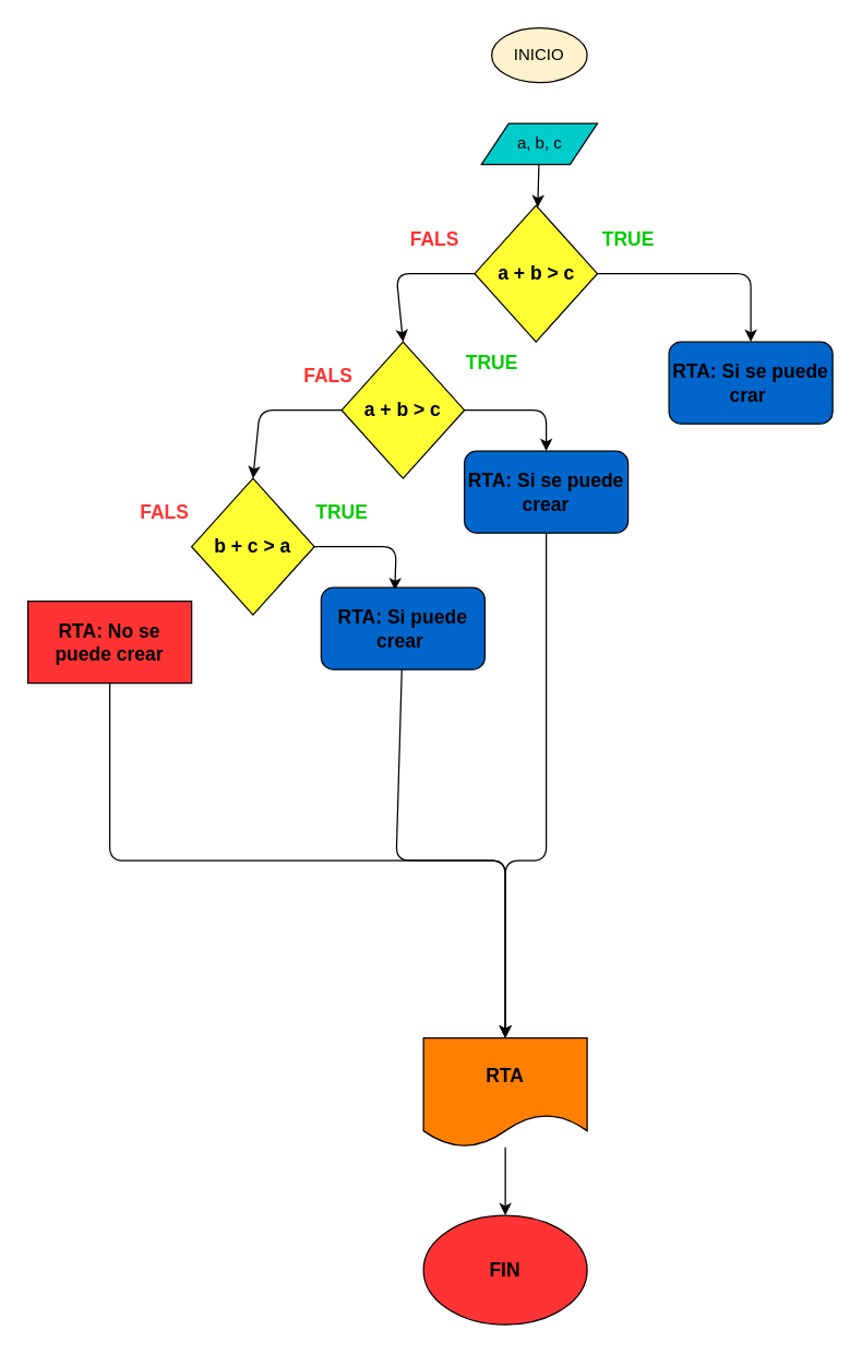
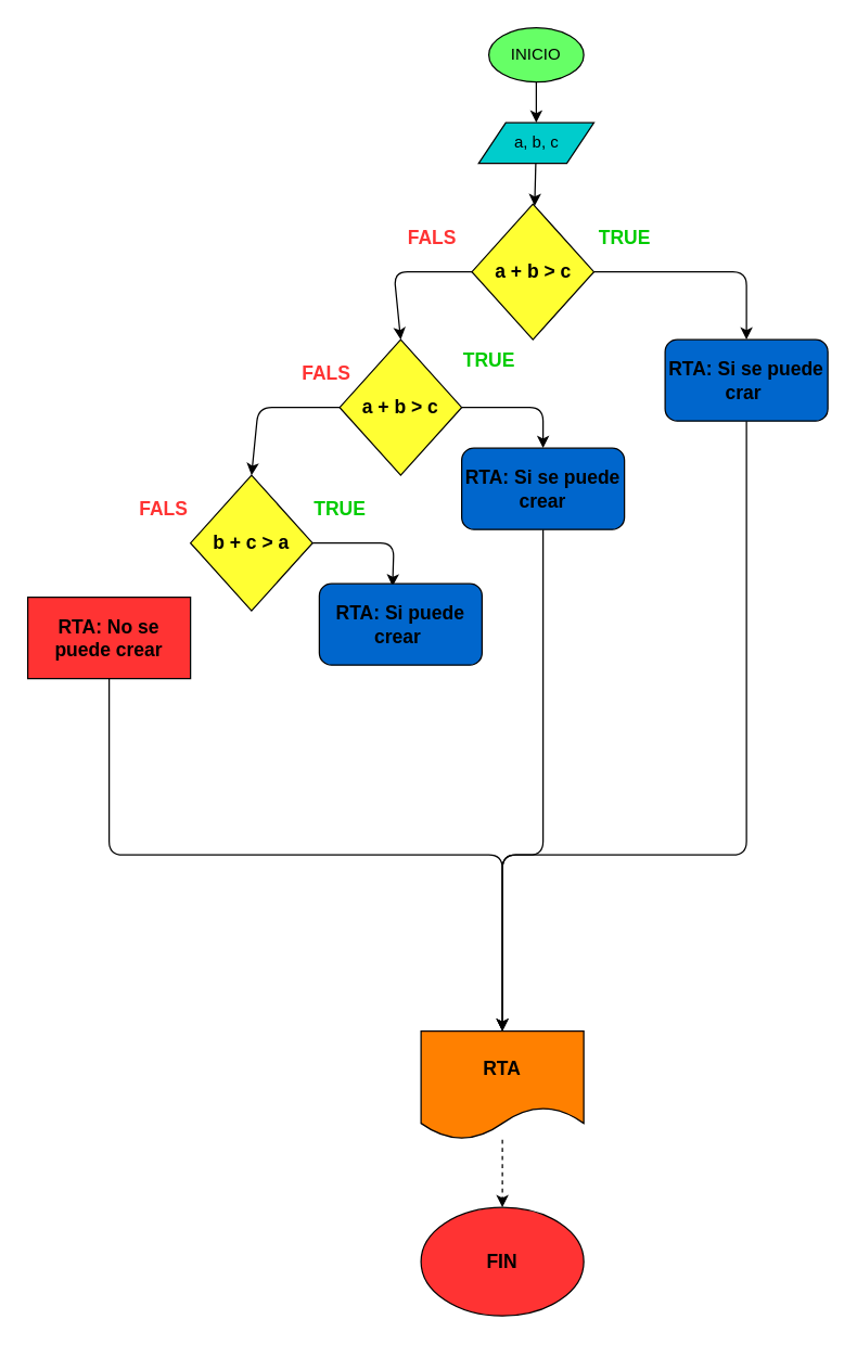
  <mxCell id="0" />
  <mxCell id="1" parent="0" />
- <mxCell id="3" value="INICIO" style="ellipse;whiteSpace=wrap;html=1;fillColor=#fff2cc;" parent="1" vertex="1"><mxGeometry x="360" y="20" width="70" height="40" as="geometry" /></mxCell>
+ <mxCell id="2" value="" style="edgeStyle=none;html=1;" parent="1" source="3" target="5" edge="1"><mxGeometry relative="1" as="geometry" /></mxCell>
+ <mxCell id="3" value="INICIO" style="ellipse;whiteSpace=wrap;html=1;fillColor=#66FF66;" parent="1" vertex="1"><mxGeometry x="360" y="20" width="70" height="40" as="geometry" /></mxCell>
  <mxCell id="4" value="" style="edgeStyle=none;html=1;" edge="1" parent="1" source="5" target="8"><mxGeometry relative="1" as="geometry" /></mxCell>
  <mxCell id="5" value="a, b, c" style="shape=parallelogram;perimeter=parallelogramPerimeter;whiteSpace=wrap;html=1;fixedSize=1;fillColor=#00CCCC;" parent="1" vertex="1"><mxGeometry x="352.5" y="90" width="85" height="30" as="geometry" /></mxCell>
  <mxCell id="6" value="" style="edgeStyle=none;html=1;fontSize=14;fontColor=#000000;" edge="1" parent="1" source="8" target="10"><mxGeometry relative="1" as="geometry"><Array as="points"><mxPoint x="550" y="200" /></Array></mxGeometry></mxCell>
  <mxCell id="7" value="" style="edgeStyle=none;html=1;fontSize=14;fontColor=#000000;entryX=0.5;entryY=0;entryDx=0;entryDy=0;" edge="1" parent="1" source="8" target="13"><mxGeometry relative="1" as="geometry"><mxPoint x="345" y="270" as="targetPoint" /><Array as="points"><mxPoint x="290" y="200" /></Array></mxGeometry></mxCell>
  <mxCell id="8" value="&lt;font style=&quot;font-size: 14px;&quot; color=&quot;#000000&quot;&gt;&lt;b&gt;a + b &amp;gt; c&lt;/b&gt;&lt;/font&gt;" style="rhombus;whiteSpace=wrap;html=1;fillColor=#FFFF33;" vertex="1" parent="1"><mxGeometry x="347.5" y="150" width="90" height="100" as="geometry" /></mxCell>
+ <mxCell id="9" style="edgeStyle=none;html=1;entryX=0.5;entryY=0;entryDx=0;entryDy=0;fontSize=14;fontColor=#FF3333;" edge="1" parent="1" source="10" target="29"><mxGeometry relative="1" as="geometry"><Array as="points"><mxPoint x="550" y="630" /><mxPoint x="370" y="630" /></Array></mxGeometry></mxCell>
  <mxCell id="10" value="&lt;font color=&quot;#000000&quot;&gt;&lt;span style=&quot;font-size: 14px;&quot;&gt;&lt;b&gt;RTA: Si se puede crar&amp;nbsp;&lt;/b&gt;&lt;/span&gt;&lt;/font&gt;" style="rounded=1;whiteSpace=wrap;html=1;fillColor=#0066CC;" vertex="1" parent="1"><mxGeometry x="490" y="250" width="120" height="60" as="geometry" /></mxCell>
  <mxCell id="11" style="edgeStyle=none;html=1;entryX=0.5;entryY=0;entryDx=0;entryDy=0;fontSize=14;fontColor=#000000;" edge="1" parent="1" source="13" target="15"><mxGeometry relative="1" as="geometry"><Array as="points"><mxPoint x="190" y="300" /></Array></mxGeometry></mxCell>
  <mxCell id="12" style="edgeStyle=none;html=1;entryX=0.5;entryY=0;entryDx=0;entryDy=0;fontSize=14;fontColor=#000000;" edge="1" parent="1" source="13" target="17"><mxGeometry relative="1" as="geometry"><Array as="points"><mxPoint x="400" y="300" /></Array></mxGeometry></mxCell>
  <mxCell id="13" value="&lt;font style=&quot;font-size: 14px;&quot; color=&quot;#000000&quot;&gt;&lt;b&gt;a + b &amp;gt; c&lt;/b&gt;&lt;/font&gt;" style="rhombus;whiteSpace=wrap;html=1;fillColor=#FFFF33;" vertex="1" parent="1"><mxGeometry x="250" y="250" width="90" height="100" as="geometry" /></mxCell>
  <mxCell id="14" style="edgeStyle=none;html=1;entryX=0.45;entryY=0.033;entryDx=0;entryDy=0;entryPerimeter=0;fontSize=14;fontColor=#000000;" edge="1" parent="1" source="15" target="19"><mxGeometry relative="1" as="geometry"><Array as="points"><mxPoint x="290" y="400" /></Array></mxGeometry></mxCell>
  <mxCell id="15" value="&lt;b style=&quot;color: rgb(0, 0, 0); font-size: 14px;&quot;&gt;b + c &amp;gt; a&lt;/b&gt;" style="rhombus;whiteSpace=wrap;html=1;fillColor=#FFFF33;" vertex="1" parent="1"><mxGeometry y="350" width="90" height="100" as="geometry" x="140" /></mxCell>
  <mxCell id="16" style="edgeStyle=none;html=1;fontSize=14;fontColor=#FF3333;entryX=0.5;entryY=0;entryDx=0;entryDy=0;" edge="1" parent="1" source="17" target="29"><mxGeometry relative="1" as="geometry"><Array as="points"><mxPoint x="400" y="630" /><mxPoint x="370" y="630" /></Array></mxGeometry></mxCell>
  <mxCell id="17" value="&lt;font color=&quot;#000000&quot;&gt;&lt;span style=&quot;font-size: 14px;&quot;&gt;&lt;b&gt;RTA: Si se puede crear&lt;/b&gt;&lt;/span&gt;&lt;/font&gt;" style="rounded=1;whiteSpace=wrap;html=1;fillColor=#0066CC;" vertex="1" parent="1"><mxGeometry x="340" y="330" width="120" height="60" as="geometry" /></mxCell>
- <mxCell id="18" style="edgeStyle=none;html=1;fontSize=14;fontColor=#FF3333;" edge="1" parent="1" source="19" target="29"><mxGeometry relative="1" as="geometry"><mxPoint x="360" y="660" as="targetPoint" /><Array as="points"><mxPoint x="290" y="630" /><mxPoint x="370" y="630" /></Array></mxGeometry></mxCell>
  <mxCell id="19" value="&lt;font color=&quot;#000000&quot;&gt;&lt;span style=&quot;font-size: 14px;&quot;&gt;&lt;b&gt;RTA: Si puede crear&amp;nbsp;&lt;/b&gt;&lt;/span&gt;&lt;/font&gt;" style="rounded=1;whiteSpace=wrap;html=1;fillColor=#0066CC;" vertex="1" parent="1"><mxGeometry x="235" y="430" width="120" height="60" as="geometry" /></mxCell>
  <mxCell id="20" style="edgeStyle=none;html=1;fontSize=14;fontColor=#FF3333;" edge="1" parent="1" source="21"><mxGeometry relative="1" as="geometry"><mxPoint x="370" y="760" as="targetPoint" /><Array as="points"><mxPoint x="80" y="630" /><mxPoint x="370" y="630" /></Array></mxGeometry></mxCell>
  <mxCell id="21" value="&lt;b&gt;RTA: No se puede crear&lt;/b&gt;" style="rounded=0;whiteSpace=wrap;html=1;fontSize=14;fontColor=#000000;fillColor=#FF3333;" vertex="1" parent="1"><mxGeometry x="20" y="440" width="120" height="60" as="geometry" /></mxCell>
  <mxCell id="22" value="&lt;b&gt;&lt;font color=&quot;#00cc00&quot;&gt;TRUE&lt;/font&gt;&lt;/b&gt;" style="text;html=1;align=center;verticalAlign=middle;resizable=0;points=[];autosize=1;strokeColor=none;fillColor=none;fontSize=14;fontColor=#000000;" vertex="1" parent="1"><mxGeometry x="220" y="360" width="60" height="30" as="geometry" /></mxCell>
  <mxCell id="23" value="&lt;b&gt;&lt;font color=&quot;#00cc00&quot;&gt;TRUE&lt;/font&gt;&lt;/b&gt;" style="text;html=1;align=center;verticalAlign=middle;resizable=0;points=[];autosize=1;strokeColor=none;fillColor=none;fontSize=14;fontColor=#000000;" vertex="1" parent="1"><mxGeometry x="330" y="250" width="60" height="30" as="geometry" /></mxCell>
  <mxCell id="24" value="&lt;b&gt;&lt;font color=&quot;#00cc00&quot;&gt;TRUE&lt;/font&gt;&lt;/b&gt;" style="text;html=1;align=center;verticalAlign=middle;resizable=0;points=[];autosize=1;strokeColor=none;fillColor=none;fontSize=14;fontColor=#000000;" vertex="1" parent="1"><mxGeometry x="430" y="160" width="60" height="30" as="geometry" /></mxCell>
  <mxCell id="25" value="&lt;b&gt;&lt;font color=&quot;#ff3333&quot;&gt;FALS&lt;/font&gt;&lt;/b&gt;" style="text;html=1;align=center;verticalAlign=middle;resizable=0;points=[];autosize=1;strokeColor=none;fillColor=none;fontSize=14;fontColor=#00CC00;" vertex="1" parent="1"><mxGeometry x="287.5" y="160" width="60" height="30" as="geometry" /></mxCell>
  <mxCell id="26" value="&lt;b&gt;&lt;font color=&quot;#ff3333&quot;&gt;FALS&lt;/font&gt;&lt;/b&gt;" style="text;html=1;align=center;verticalAlign=middle;resizable=0;points=[];autosize=1;strokeColor=none;fillColor=none;fontSize=14;fontColor=#00CC00;" vertex="1" parent="1"><mxGeometry x="210" y="260" width="60" height="30" as="geometry" /></mxCell>
  <mxCell id="27" value="&lt;b&gt;&lt;font color=&quot;#ff3333&quot;&gt;FALS&lt;/font&gt;&lt;/b&gt;" style="text;html=1;align=center;verticalAlign=middle;resizable=0;points=[];autosize=1;strokeColor=none;fillColor=none;fontSize=14;fontColor=#00CC00;" vertex="1" parent="1"><mxGeometry x="90" y="360" width="60" height="30" as="geometry" /></mxCell>
- <mxCell id="28" value="" style="edgeStyle=none;html=1;fontSize=14;fontColor=#000000;" edge="1" parent="1" source="29" target="30"><mxGeometry relative="1" as="geometry" /></mxCell>
+ <mxCell id="28" value="" style="edgeStyle=none;html=1;fontSize=14;fontColor=#000000;dashed=1;" edge="1" parent="1" source="29" target="30"><mxGeometry relative="1" as="geometry" /></mxCell>
  <mxCell id="29" value="&lt;b&gt;&lt;font color=&quot;#000000&quot;&gt;RTA&lt;/font&gt;&lt;/b&gt;" style="shape=document;whiteSpace=wrap;html=1;boundedLbl=1;fontSize=14;fontColor=#FF3333;fillColor=#FF8000;" vertex="1" parent="1"><mxGeometry x="310" y="760" width="120" height="80" as="geometry" /></mxCell>
  <mxCell id="30" value="&lt;b&gt;FIN&lt;/b&gt;" style="ellipse;whiteSpace=wrap;html=1;fontSize=14;fontColor=#000000;fillColor=#FF3333;" vertex="1" parent="1"><mxGeometry x="310" y="890" width="120" height="80" as="geometry" /></mxCell>
